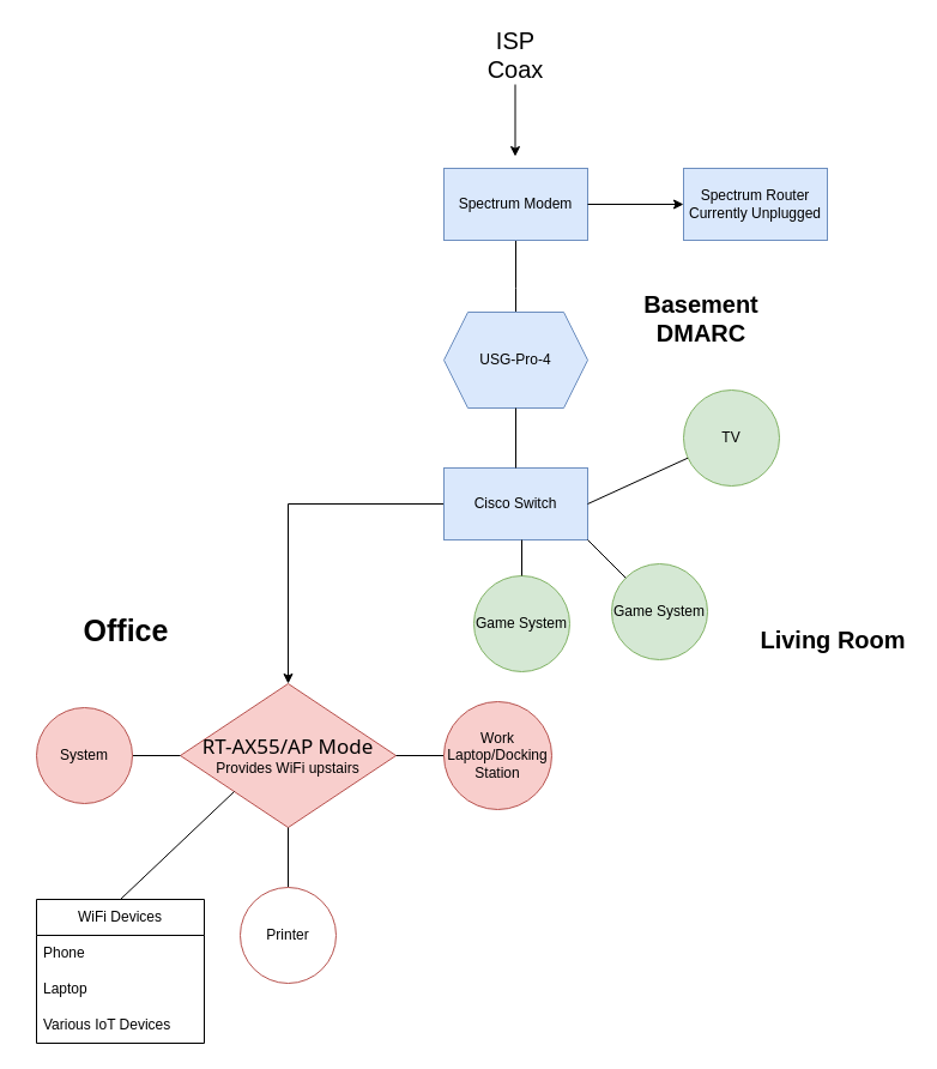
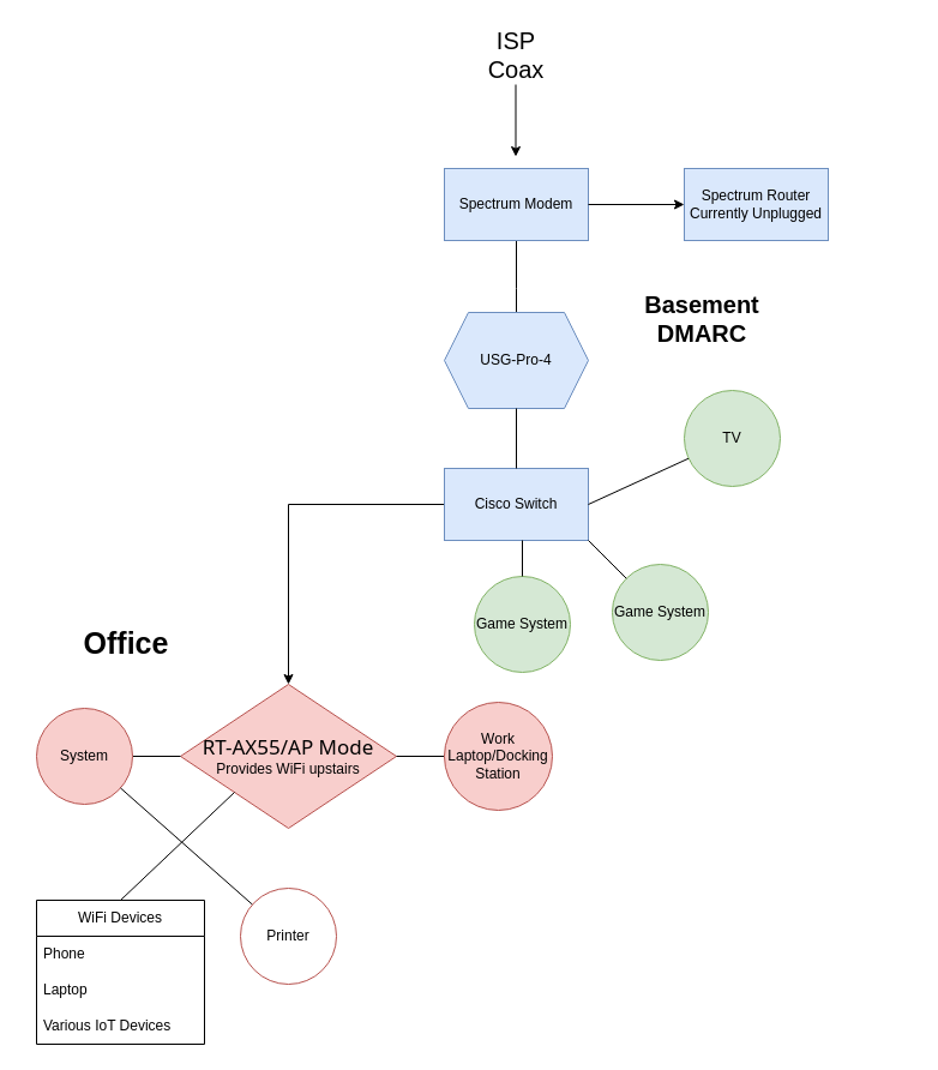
  <mxCell id="0" />
  <mxCell id="1" parent="0" />
  <mxCell id="2" value="" style="edgeStyle=orthogonalEdgeStyle;rounded=0;orthogonalLoop=1;jettySize=auto;html=1;" edge="1" parent="1" source="3"><mxGeometry relative="1" as="geometry"><mxPoint x="430" y="280" as="targetPoint" /></mxGeometry></mxCell>
  <mxCell id="3" value="Spectrum Modem" style="rounded=0;whiteSpace=wrap;html=1;fillColor=#dae8fc;strokeColor=#6c8ebf;" vertex="1" parent="1"><mxGeometry x="370" y="140" width="120" height="60" as="geometry" /></mxCell>
  <mxCell id="4" value="" style="endArrow=classic;html=1;rounded=0;" edge="1" parent="1"><mxGeometry width="50" height="50" relative="1" as="geometry"><mxPoint x="429.5" y="70" as="sourcePoint" /><mxPoint x="429.5" y="130" as="targetPoint" /></mxGeometry></mxCell>
  <mxCell id="5" value="&lt;font style=&quot;font-size: 20px;&quot;&gt;ISP&lt;/font&gt;&lt;div style=&quot;font-size: 20px;&quot;&gt;&lt;font style=&quot;font-size: 20px;&quot;&gt;Coax&lt;/font&gt;&lt;/div&gt;" style="text;html=1;align=center;verticalAlign=middle;whiteSpace=wrap;rounded=0;" vertex="1" parent="1"><mxGeometry x="370" width="120" height="50" as="geometry" y="20" /></mxCell>
  <mxCell id="6" value="" style="endArrow=classic;html=1;rounded=0;exitX=1;exitY=0.5;exitDx=0;exitDy=0;" edge="1" parent="1" source="3" target="7"><mxGeometry width="50" height="50" relative="1" as="geometry"><mxPoint x="500" y="160" as="sourcePoint" /><mxPoint x="590" y="160" as="targetPoint" /><Array as="points" /></mxGeometry></mxCell>
  <mxCell id="7" value="Spectrum Router Currently Unplugged" style="rounded=0;whiteSpace=wrap;html=1;fillColor=#dae8fc;strokeColor=#6c8ebf;" vertex="1" parent="1"><mxGeometry x="570" y="140" width="120" height="60" as="geometry" /></mxCell>
  <mxCell id="8" value="" style="edgeStyle=orthogonalEdgeStyle;rounded=0;orthogonalLoop=1;jettySize=auto;html=1;exitX=0;exitY=0.5;exitDx=0;exitDy=0;" edge="1" parent="1" source="11" target="9"><mxGeometry relative="1" as="geometry"><mxPoint x="430" y="340" as="sourcePoint" /></mxGeometry></mxCell>
  <mxCell id="9" value="&lt;h2 style=&quot;font-weight: 400; margin: 0px; font-family: TTNormsProMedium, MyriadSemibold, &amp;quot;Segoe UI&amp;quot;, Arial, &amp;quot;PingFang TC&amp;quot;, &amp;quot;Microsoft JhengHei&amp;quot;, sans-serif; font-size: 1.062rem;&quot;&gt;RT-AX55/AP Mode&lt;/h2&gt;&lt;div&gt;Provides WiFi upstairs&lt;/div&gt;" style="rhombus;whiteSpace=wrap;html=1;rounded=0;fillColor=#f8cecc;strokeColor=#b85450;" vertex="1" parent="1"><mxGeometry x="150" y="570" width="180" height="120" as="geometry" /></mxCell>
  <mxCell id="10" value="USG-Pro-4" style="shape=hexagon;perimeter=hexagonPerimeter2;whiteSpace=wrap;html=1;fixedSize=1;fillColor=#dae8fc;strokeColor=#6c8ebf;" vertex="1" parent="1"><mxGeometry x="370" y="260" width="120" height="80" as="geometry" /></mxCell>
  <mxCell id="11" value="Cisco Switch" style="whiteSpace=wrap;html=1;rounded=0;fillColor=#dae8fc;strokeColor=#6c8ebf;" vertex="1" parent="1"><mxGeometry x="370" y="390" width="120" height="60" as="geometry" /></mxCell>
  <mxCell id="12" value="" style="endArrow=none;html=1;rounded=0;entryX=0;entryY=0.5;entryDx=0;entryDy=0;" edge="1" parent="1" source="13" target="9"><mxGeometry width="50" height="50" relative="1" as="geometry"><mxPoint x="270" y="690" as="sourcePoint" /><mxPoint x="380.003" y="633.551" as="targetPoint" /></mxGeometry></mxCell>
  <mxCell id="13" value="System" style="ellipse;whiteSpace=wrap;html=1;aspect=fixed;fillColor=#f8cecc;strokeColor=#b85450;" vertex="1" parent="1"><mxGeometry x="30" y="590" width="80" height="80" as="geometry" /></mxCell>
- <mxCell id="14" value="" style="endArrow=none;html=1;rounded=0;entryX=0.5;entryY=1;entryDx=0;entryDy=0;" edge="1" parent="1" source="15" target="9"><mxGeometry width="50" height="50" relative="1" as="geometry"><mxPoint x="350" y="713.78" as="sourcePoint" /><mxPoint x="430.27" y="669.996" as="targetPoint" /></mxGeometry></mxCell>
+ <mxCell id="14" value="" style="endArrow=none;html=1;rounded=0;" edge="1" parent="1" source="15" target="13"><mxGeometry width="50" height="50" relative="1" as="geometry"><mxPoint x="350" y="713.78" as="sourcePoint" /><mxPoint x="430.27" y="669.996" as="targetPoint" /></mxGeometry></mxCell>
  <mxCell id="15" value="Printer" style="ellipse;whiteSpace=wrap;html=1;aspect=fixed;fillColor=#ffffff;strokeColor=#b85450;" vertex="1" parent="1"><mxGeometry x="200" y="740" width="80" height="80" as="geometry" /></mxCell>
  <mxCell id="16" value="" style="endArrow=none;html=1;rounded=0;" edge="1" parent="1" target="17"><mxGeometry width="50" height="50" relative="1" as="geometry"><mxPoint x="490" y="420" as="sourcePoint" /><mxPoint x="550" y="420" as="targetPoint" /></mxGeometry></mxCell>
  <mxCell id="17" value="TV" style="ellipse;whiteSpace=wrap;html=1;aspect=fixed;fillColor=#d5e8d4;strokeColor=#82b366;" vertex="1" parent="1"><mxGeometry x="570" y="325" width="80" height="80" as="geometry" /></mxCell>
  <mxCell id="18" value="Game System" style="ellipse;whiteSpace=wrap;html=1;aspect=fixed;fillColor=#d5e8d4;strokeColor=#82b366;" vertex="1" parent="1"><mxGeometry x="510" y="470" width="80" height="80" as="geometry" /></mxCell>
  <mxCell id="19" value="Game System" style="ellipse;whiteSpace=wrap;html=1;aspect=fixed;fillColor=#d5e8d4;strokeColor=#82b366;" vertex="1" parent="1"><mxGeometry x="395" y="480" width="80" height="80" as="geometry" /></mxCell>
  <mxCell id="20" value="" style="endArrow=none;html=1;rounded=0;exitX=0.5;exitY=0;exitDx=0;exitDy=0;" edge="1" parent="1" source="19"><mxGeometry width="50" height="50" relative="1" as="geometry"><mxPoint x="385" y="500" as="sourcePoint" /><mxPoint x="435" y="450" as="targetPoint" /></mxGeometry></mxCell>
  <mxCell id="21" value="" style="endArrow=none;html=1;rounded=0;entryX=1;entryY=1;entryDx=0;entryDy=0;exitX=0;exitY=0;exitDx=0;exitDy=0;" edge="1" parent="1" source="18" target="11"><mxGeometry width="50" height="50" relative="1" as="geometry"><mxPoint x="500" y="490" as="sourcePoint" /><mxPoint x="550" y="440" as="targetPoint" /></mxGeometry></mxCell>
  <mxCell id="22" value="" style="endArrow=none;html=1;rounded=0;entryX=0.5;entryY=1;entryDx=0;entryDy=0;" edge="1" parent="1" source="11" target="10"><mxGeometry width="50" height="50" relative="1" as="geometry"><mxPoint x="410" y="430" as="sourcePoint" /><mxPoint x="460" y="380" as="targetPoint" /></mxGeometry></mxCell>
  <mxCell id="23" value="" style="endArrow=none;html=1;rounded=0;exitX=1;exitY=0.5;exitDx=0;exitDy=0;" edge="1" parent="1" source="9" target="24"><mxGeometry width="50" height="50" relative="1" as="geometry"><mxPoint x="310" y="620" as="sourcePoint" /><mxPoint x="360" y="620" as="targetPoint" /></mxGeometry></mxCell>
  <mxCell id="24" value="Work Laptop/Docking Station" style="ellipse;whiteSpace=wrap;html=1;aspect=fixed;fillColor=#f8cecc;strokeColor=#b85450;" vertex="1" parent="1"><mxGeometry x="370" y="585" width="90" height="90" as="geometry" /></mxCell>
  <mxCell id="25" value="" style="endArrow=none;html=1;rounded=0;exitX=0;exitY=1;exitDx=0;exitDy=0;entryX=0.5;entryY=0;entryDx=0;entryDy=0;" edge="1" parent="1" source="9" target="26"><mxGeometry width="50" height="50" relative="1" as="geometry"><mxPoint x="120" y="740" as="sourcePoint" /><mxPoint x="200" y="660" as="targetPoint" /></mxGeometry></mxCell>
  <mxCell id="26" value="WiFi Devices" style="swimlane;fontStyle=0;childLayout=stackLayout;horizontal=1;startSize=30;horizontalStack=0;resizeParent=1;resizeParentMax=0;resizeLast=0;collapsible=1;marginBottom=0;whiteSpace=wrap;html=1;" vertex="1" parent="1"><mxGeometry x="30" y="750" width="140" height="120" as="geometry" /></mxCell>
  <mxCell id="27" value="Phone" style="text;align=left;verticalAlign=middle;spacingLeft=4;spacingRight=4;overflow=hidden;points=[[0,0.5],[1,0.5]];portConstraint=eastwest;rotatable=0;whiteSpace=wrap;html=1;" vertex="1" parent="26"><mxGeometry y="30" width="140" height="30" as="geometry" /></mxCell>
  <mxCell id="28" value="Laptop" style="text;align=left;verticalAlign=middle;spacingLeft=4;spacingRight=4;overflow=hidden;points=[[0,0.5],[1,0.5]];portConstraint=eastwest;rotatable=0;whiteSpace=wrap;html=1;" vertex="1" parent="26"><mxGeometry y="60" width="140" height="30" as="geometry" /></mxCell>
  <mxCell id="29" value="Various IoT Devices" style="text;align=left;verticalAlign=middle;spacingLeft=4;spacingRight=4;overflow=hidden;points=[[0,0.5],[1,0.5]];portConstraint=eastwest;rotatable=0;whiteSpace=wrap;html=1;fillColor=none;" vertex="1" parent="26"><mxGeometry y="90" width="140" height="30" as="geometry" /></mxCell>
- <mxCell id="30" value="&lt;font size=&quot;1&quot; style=&quot;&quot;&gt;&lt;b style=&quot;font-size: 25px;&quot;&gt;Office&lt;/b&gt;&lt;/font&gt;" style="text;html=1;align=center;verticalAlign=middle;whiteSpace=wrap;rounded=0;" vertex="1" parent="1"><mxGeometry x="20" y="490" width="170" height="70" as="geometry" /></mxCell>
+ <mxCell id="30" value="&lt;font size=&quot;1&quot; style=&quot;&quot;&gt;&lt;b style=&quot;font-size: 25px;&quot;&gt;Office&lt;/b&gt;&lt;/font&gt;" style="text;html=1;align=center;verticalAlign=middle;whiteSpace=wrap;rounded=0;" vertex="1" parent="1"><mxGeometry x="20" y="500" width="170" height="70" as="geometry" /></mxCell>
  <mxCell id="31" value="&lt;font style=&quot;font-size: 20px;&quot;&gt;&lt;b&gt;Basement DMARC&lt;/b&gt;&lt;/font&gt;" style="text;html=1;align=center;verticalAlign=middle;whiteSpace=wrap;rounded=0;" vertex="1" parent="1"><mxGeometry x="500" y="220" width="170" height="90" as="geometry" /></mxCell>
- <mxCell id="32" value="&lt;font size=&quot;1&quot; style=&quot;&quot;&gt;&lt;b style=&quot;font-size: 20px;&quot;&gt;Living Room&lt;/b&gt;&lt;/font&gt;" style="text;html=1;align=center;verticalAlign=middle;whiteSpace=wrap;rounded=0;" vertex="1" parent="1"><mxGeometry x="630" y="505" width="130" height="55" as="geometry" /></mxCell>
